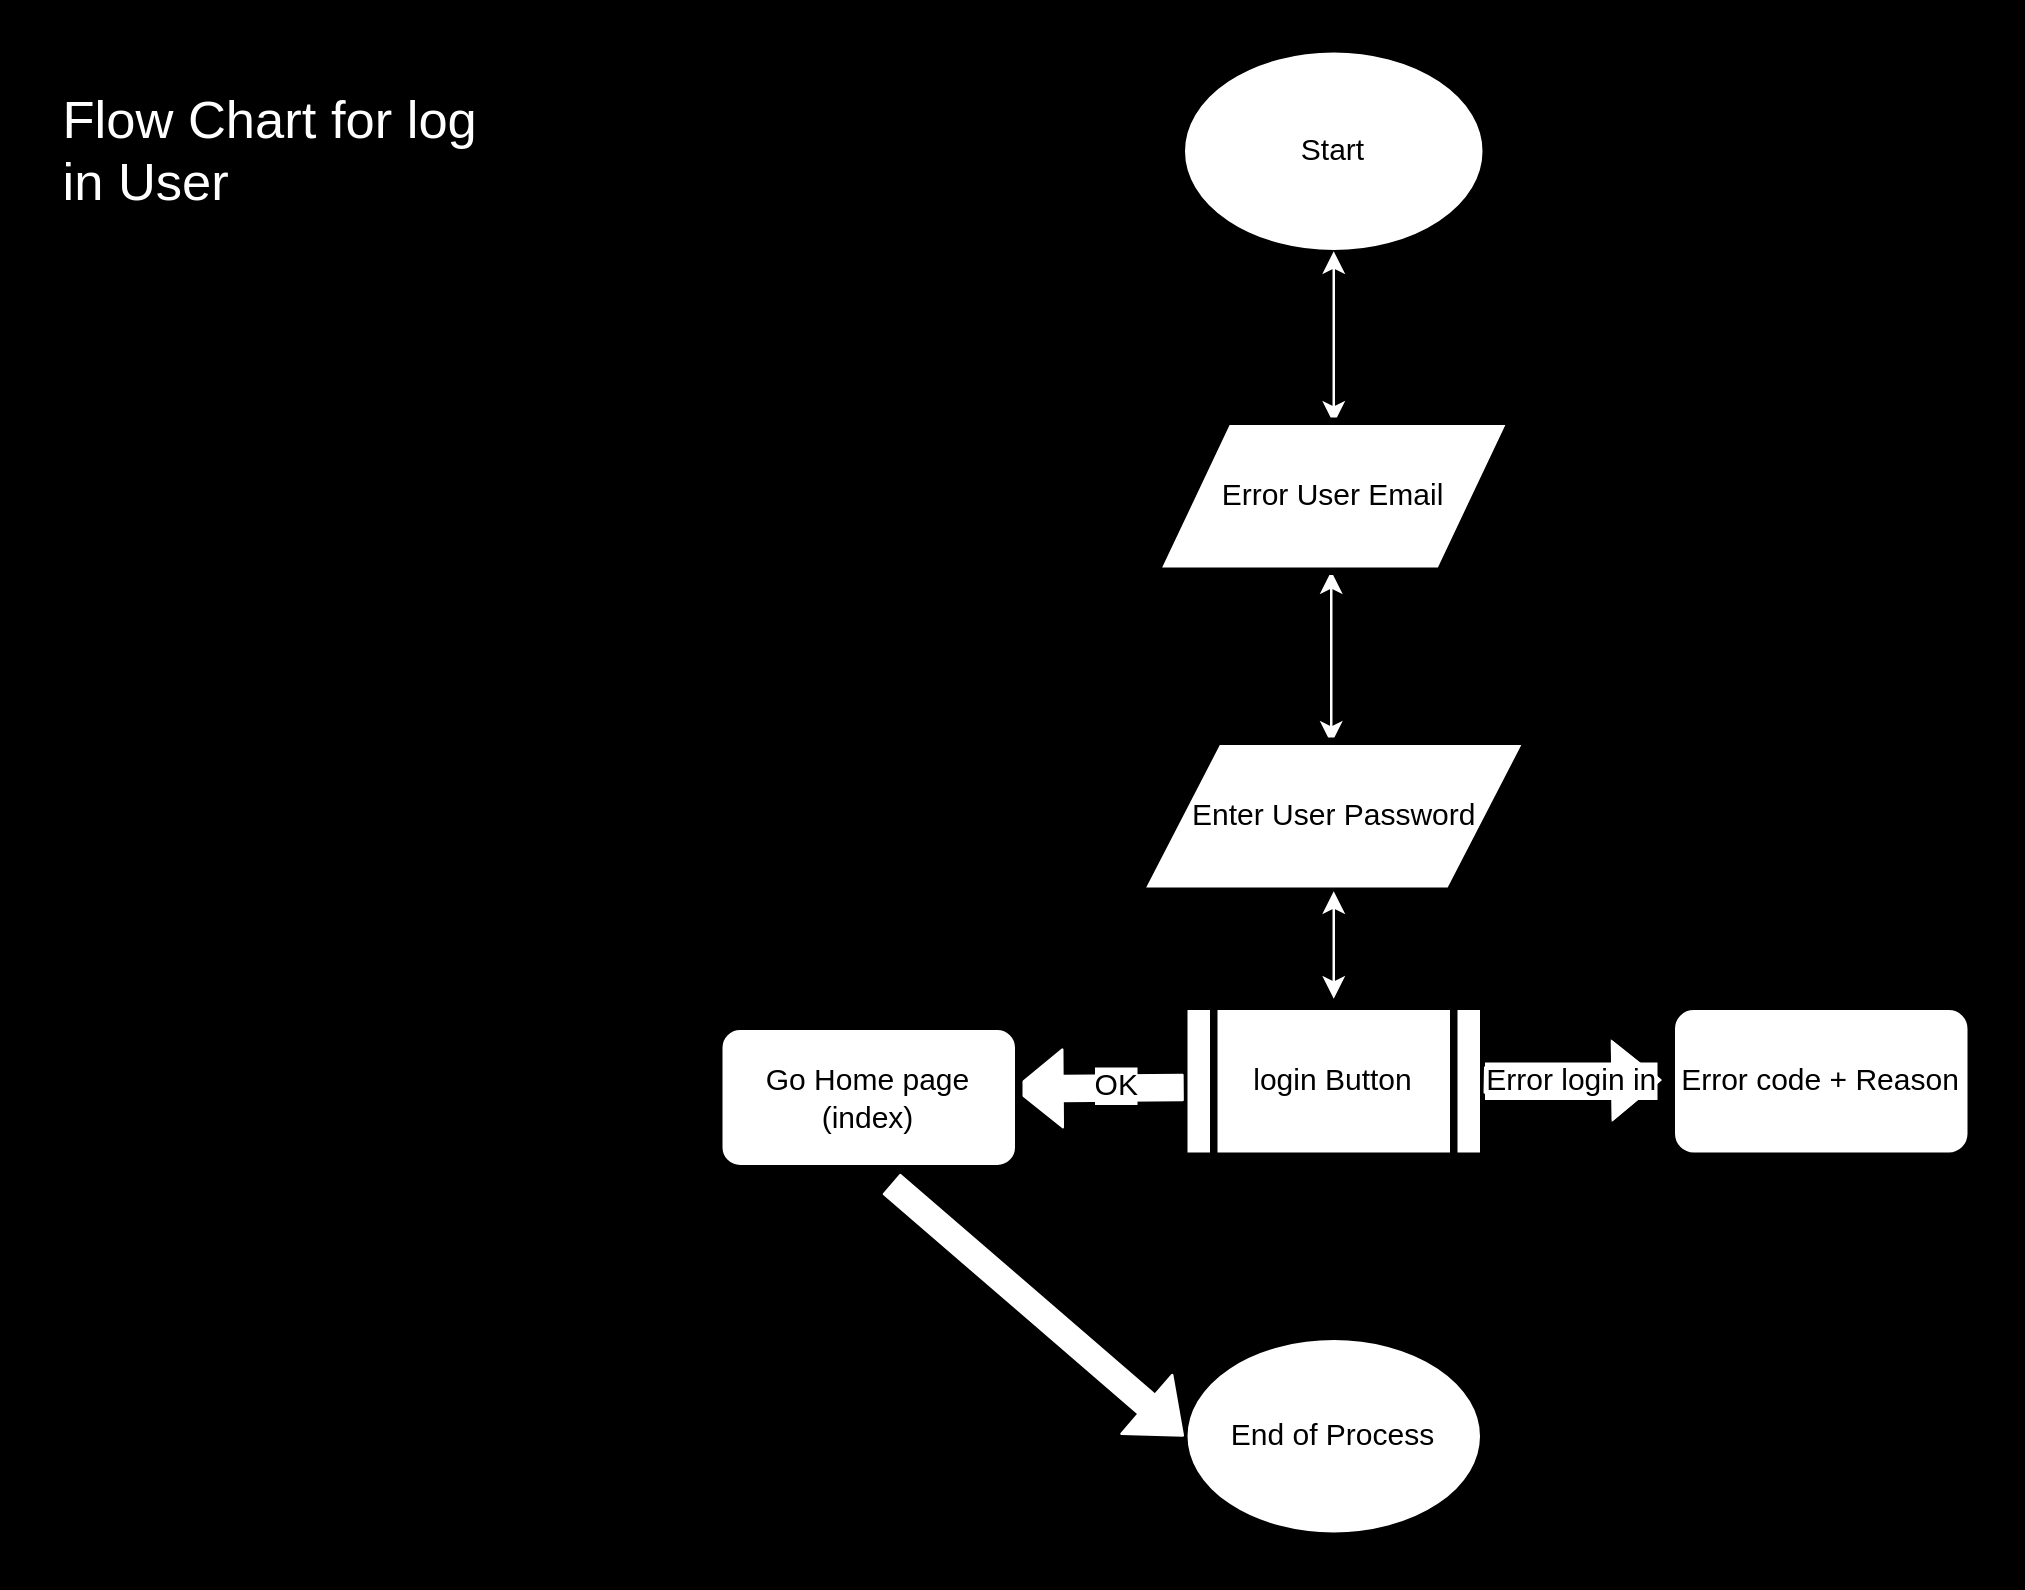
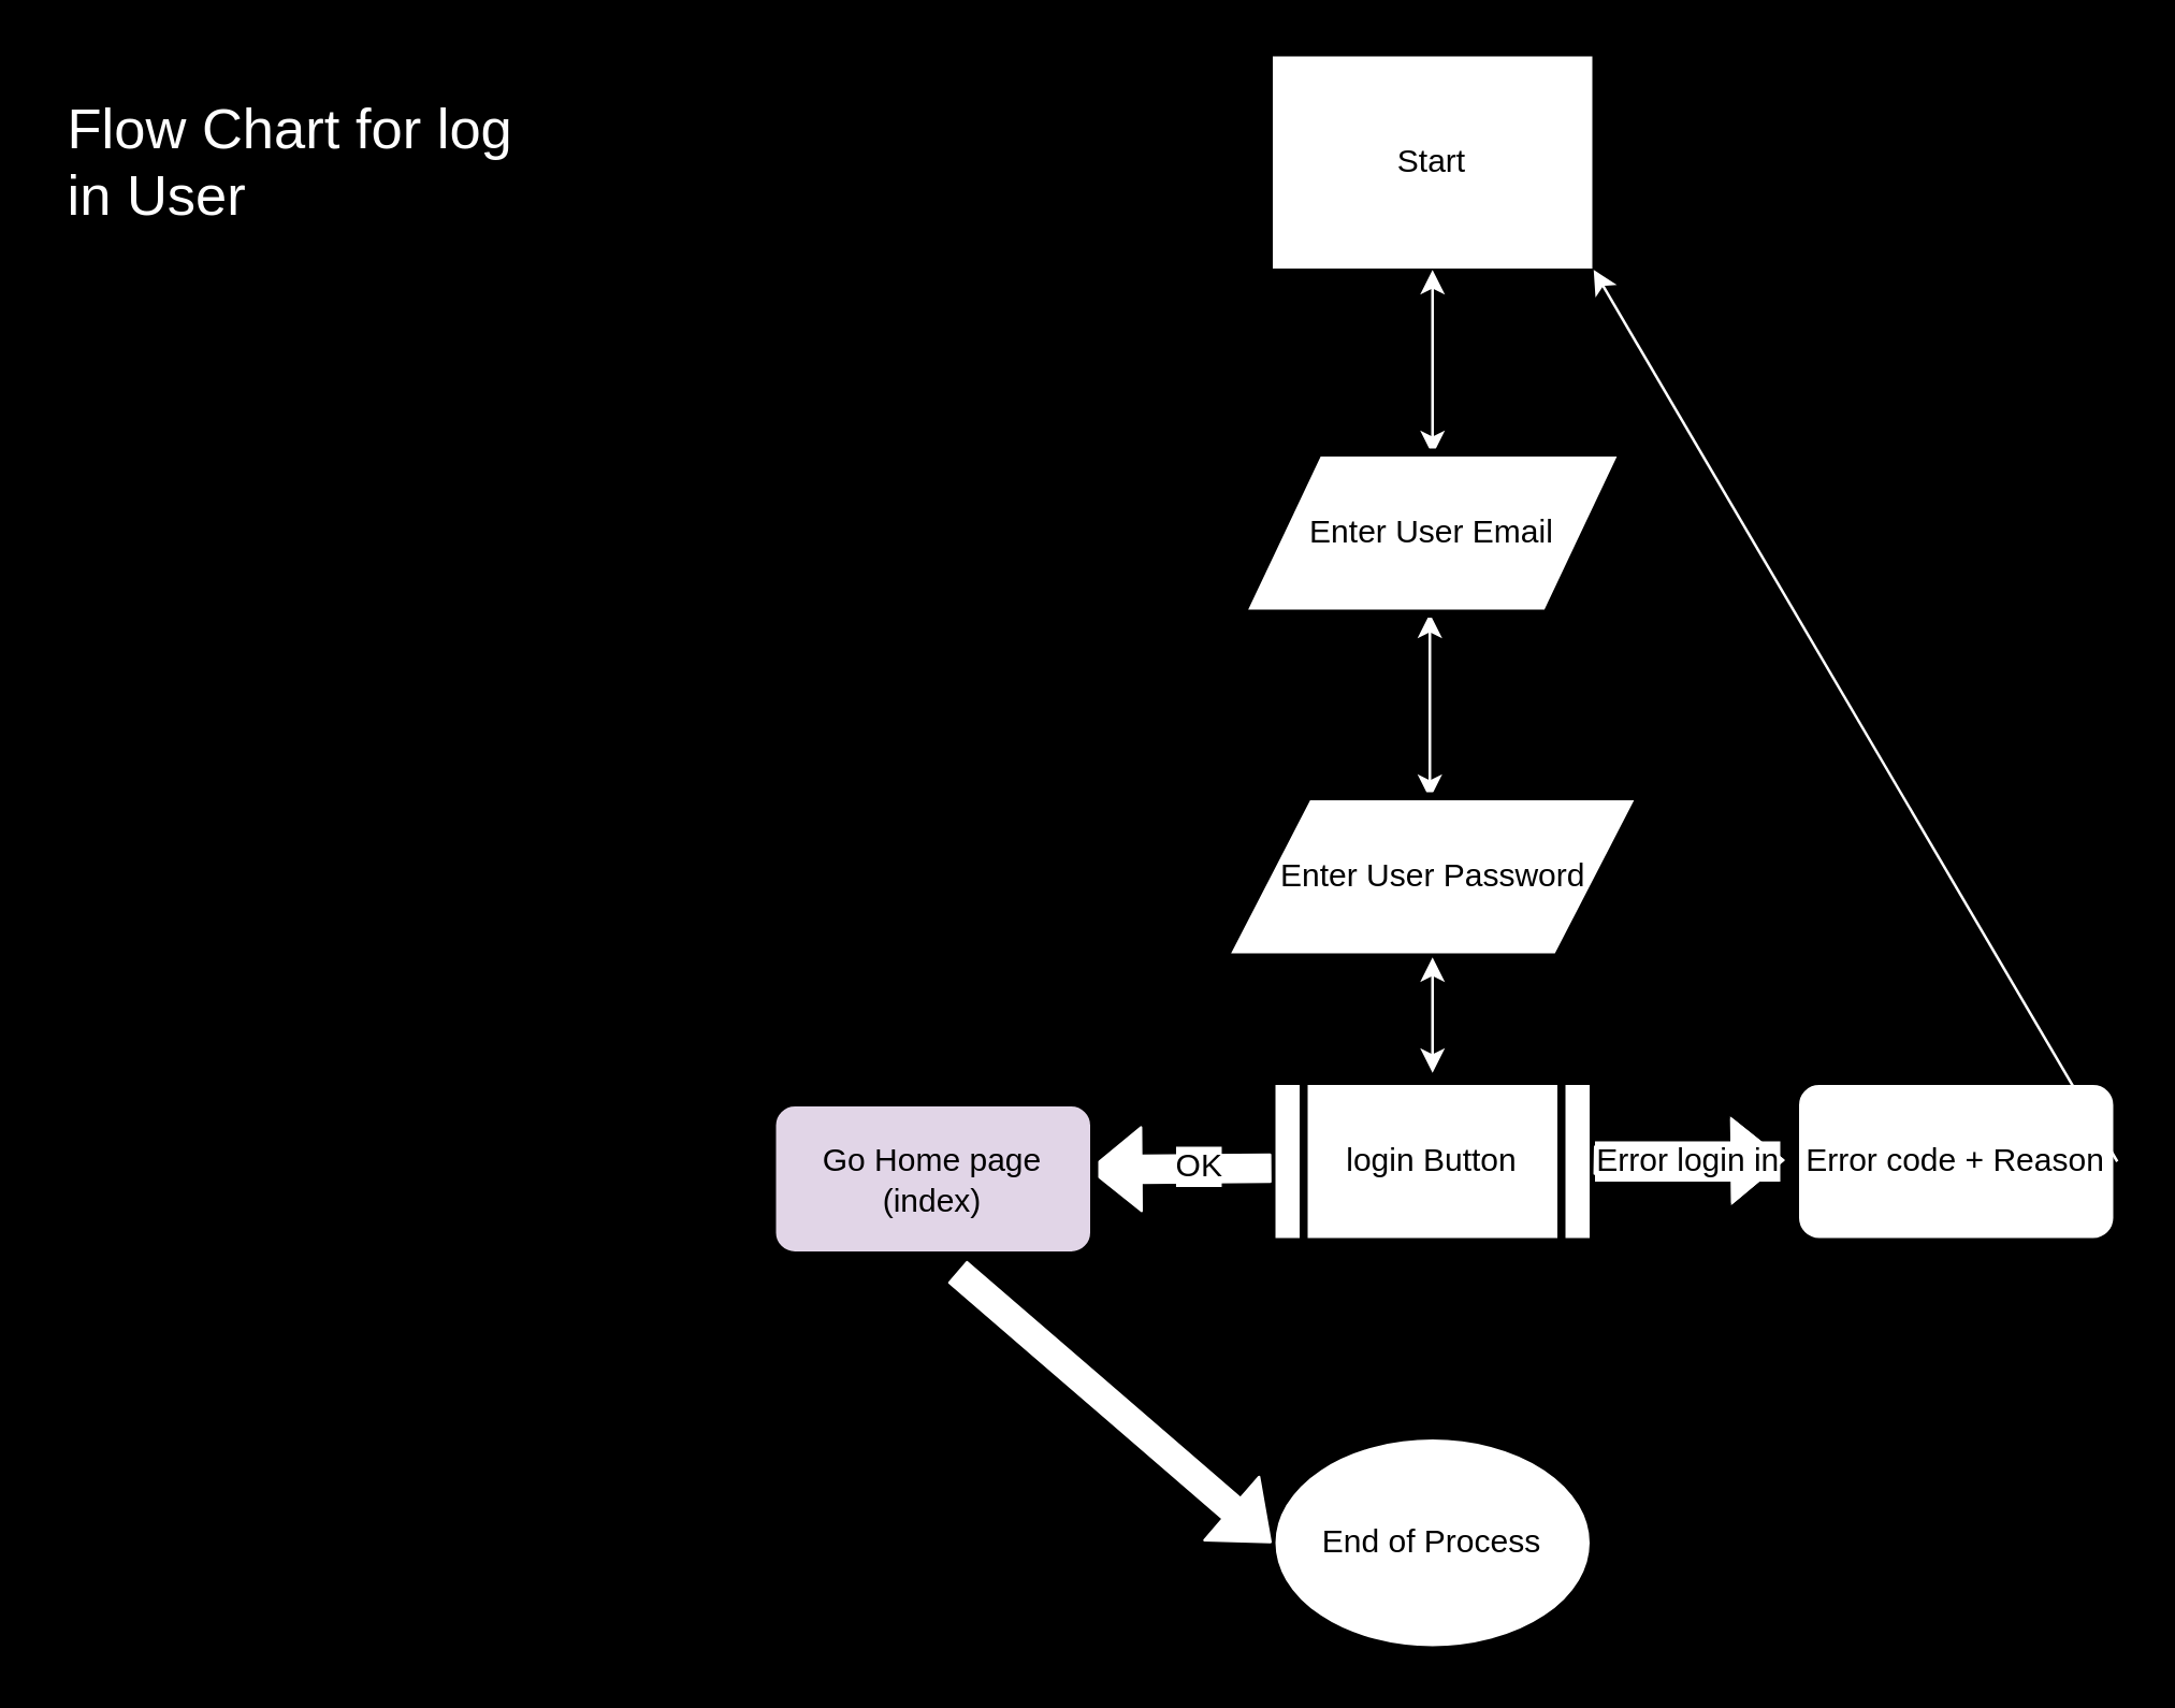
  <mxCell id="0" />
  <mxCell id="1" parent="0" />
- <mxCell id="2" value="Start" style="ellipse;whiteSpace=wrap;html=1;" vertex="1" parent="1"><mxGeometry x="473" y="20" width="120" height="80" as="geometry" /></mxCell>
+ <mxCell id="2" value="Start" style="whiteSpace=wrap;html=1;rounded=0;" vertex="1" parent="1"><mxGeometry x="473" y="20" width="120" height="80" as="geometry" /></mxCell>
  <mxCell id="3" value="" style="endArrow=classic;startArrow=classic;html=1;strokeColor=#FFFFFF;fillColor=#FFFFFF;entryX=0.5;entryY=1;entryDx=0;entryDy=0;exitX=0.5;exitY=0;exitDx=0;exitDy=0;" edge="1" parent="1" target="2"><mxGeometry width="50" height="50" relative="1" as="geometry"><mxPoint x="533" y="169" as="sourcePoint" /><mxPoint x="878" y="200" as="targetPoint" /></mxGeometry></mxCell>
  <mxCell id="4" value="&lt;font color=&quot;#ffffff&quot; style=&quot;font-size: 21px&quot;&gt;&lt;br&gt;Flow Chart for log in User&amp;nbsp;&lt;/font&gt;" style="text;html=1;strokeColor=none;fillColor=none;spacing=5;spacingTop=-20;whiteSpace=wrap;overflow=hidden;rounded=0;strokeWidth=3;" vertex="1" parent="1"><mxGeometry x="20" y="20" width="190" height="62" as="geometry" /></mxCell>
  <mxCell id="5" value="Text" style="text;html=1;align=center;verticalAlign=middle;resizable=0;points=[];;autosize=1;" vertex="1" parent="1"><mxGeometry x="347" y="384" width="32" height="18" as="geometry" /></mxCell>
  <mxCell id="6" value="" style="endArrow=classic;startArrow=classic;html=1;strokeColor=#FFFFFF;fillColor=#FFFFFF;entryX=0.5;entryY=1;entryDx=0;entryDy=0;exitX=0.5;exitY=0;exitDx=0;exitDy=0;" edge="1" parent="1"><mxGeometry width="50" height="50" relative="1" as="geometry"><mxPoint x="532" y="297" as="sourcePoint" /><mxPoint x="532" y="228" as="targetPoint" /></mxGeometry></mxCell>
- <mxCell id="7" value="&lt;span style=&quot;white-space: normal&quot;&gt;Error User Email&lt;/span&gt;" style="shape=parallelogram;perimeter=parallelogramPerimeter;whiteSpace=wrap;html=1;strokeWidth=3;" vertex="1" parent="1"><mxGeometry x="462" y="168" width="142" height="60" as="geometry" /></mxCell>
+ <mxCell id="7" value="&lt;span style=&quot;white-space: normal&quot;&gt;Enter User Email&lt;/span&gt;" style="shape=parallelogram;perimeter=parallelogramPerimeter;whiteSpace=wrap;html=1;strokeWidth=3;" vertex="1" parent="1"><mxGeometry x="462" y="168" width="142" height="60" as="geometry" /></mxCell>
  <mxCell id="8" value="Enter User Password" style="shape=parallelogram;perimeter=parallelogramPerimeter;whiteSpace=wrap;html=1;strokeWidth=3;" vertex="1" parent="1"><mxGeometry x="455.5" y="296" width="155" height="60" as="geometry" /></mxCell>
  <mxCell id="9" value="login Button" style="shape=process;whiteSpace=wrap;html=1;backgroundOutline=1;strokeWidth=3;" vertex="1" parent="1"><mxGeometry x="473" y="402" width="120" height="60" as="geometry" /></mxCell>
  <mxCell id="10" value="" style="endArrow=classic;startArrow=classic;html=1;strokeColor=#FFFFFF;fillColor=#FFFFFF;entryX=0.5;entryY=1;entryDx=0;entryDy=0;" edge="1" parent="1"><mxGeometry width="50" height="50" relative="1" as="geometry"><mxPoint x="533" y="399" as="sourcePoint" /><mxPoint x="533" y="356" as="targetPoint" /></mxGeometry></mxCell>
  <mxCell id="11" value="" style="shape=flexArrow;endArrow=classic;html=1;strokeColor=#FFFFFF;fillColor=#FFFFFF;" edge="1" parent="1"><mxGeometry width="50" height="50" relative="1" as="geometry"><mxPoint x="593" y="431.5" as="sourcePoint" /><mxPoint x="664" y="431.5" as="targetPoint" /><Array as="points"><mxPoint x="620" y="432" /></Array></mxGeometry></mxCell>
  <mxCell id="12" value="Error login in" style="text;html=1;align=center;verticalAlign=middle;resizable=0;points=[];;labelBackgroundColor=#ffffff;" vertex="1" connectable="0" parent="11"><mxGeometry x="0.042" relative="1" as="geometry"><mxPoint x="-2" as="offset" /></mxGeometry></mxCell>
  <mxCell id="13" value="" style="shape=flexArrow;endArrow=classic;html=1;strokeColor=#FFFFFF;fillColor=#FFFFFF;" edge="1" parent="1"><mxGeometry width="50" height="50" relative="1" as="geometry"><mxPoint x="473" y="434.5" as="sourcePoint" /><mxPoint x="405" y="435" as="targetPoint" /></mxGeometry></mxCell>
  <mxCell id="14" value="&lt;span style=&quot;color: rgba(0 , 0 , 0 , 0) ; font-family: monospace ; font-size: 0px ; background-color: rgb(248 , 249 , 250)&quot;&gt;%3CmxGraphModel%3E%3Croot%3E%3CmxCell%20id%3D%220%22%2F%3E%3CmxCell%20id%3D%221%22%20parent%3D%220%22%2F%3E%3CmxCell%20id%3D%222%22%20value%3D%22%22%20style%3D%22endArrow%3Dclassic%3BstartArrow%3Dclassic%3Bhtml%3D1%3BstrokeColor%3D%23FFFFFF%3BfillColor%3D%23FFFFFF%3BentryX%3D0.5%3BentryY%3D1%3BentryDx%3D0%3BentryDy%3D0%3BexitX%3D0.5%3BexitY%3D0%3BexitDx%3D0%3BexitDy%3D0%3B%22%20edge%3D%221%22%20parent%3D%221%22%3E%3CmxGeometry%20width%3D%2250%22%20height%3D%2250%22%20relative%3D%221%22%20as%3D%22geometry%22%3E%3CmxPoint%20x%3D%22118%22%20y%3D%22185%22%20as%3D%22sourcePoint%22%2F%3E%3CmxPoint%20x%3D%22118%22%20y%3D%22116%22%20as%3D%22targetPoint%22%2F%3E%3C%2FmxGeometry%3E%3C%2FmxCell%3E%3C%2Froot%3E%3C%2FmxGraphModel%3E&lt;/span&gt;&lt;span style=&quot;color: rgba(0 , 0 , 0 , 0) ; font-family: monospace ; font-size: 0px ; background-color: rgb(248 , 249 , 250)&quot;&gt;%3CmxGraphModel%3E%3Croot%3E%3CmxCell%20id%3D%220%22%2F%3E%3CmxCell%20id%3D%221%22%20parent%3D%220%22%2F%3E%3CmxCell%20id%3D%222%22%20value%3D%22%22%20style%3D%22endArrow%3Dclassic%3BstartArrow%3Dclassic%3Bhtml%3D1%3BstrokeColor%3D%23FFFFFF%3BfillColor%3D%23FFFFFF%3BentryX%3D0.5%3BentryY%3D1%3BentryDx%3D0%3BentryDy%3D0%3BexitX%3D0.5%3BexitY%3D0%3BexitDx%3D0%3BexitDy%3D0%3B%22%20edge%3D%221%22%20parent%3D%221%22%3E%3CmxGeometry%20width%3D%2250%22%20height%3D%2250%22%20relative%3D%221%22%20as%3D%22geometry%22%3E%3CmxPoint%20x%3D%22118%22%20y%3D%22185%22%20as%3D%22sourcePoint%22%2F%3E%3CmxPoint%20x%3D%22118%22%20y%3D%22116%22%20as%3D%22targetPoint%22%2F%3E%3C%2FmxGeometry%3E%3C%2FmxCell%3E%3C%2Froot%3E%3C%2FmxGraphModel%3E&lt;/span&gt;&lt;span style=&quot;color: rgba(0 , 0 , 0 , 0) ; font-family: monospace ; font-size: 0px ; background-color: rgb(248 , 249 , 250)&quot;&gt;%3CmxGraphModel%3E%3Croot%3E%3CmxCell%20id%3D%220%22%2F%3E%3CmxCell%20id%3D%221%22%20parent%3D%220%22%2F%3E%3CmxCell%20id%3D%222%22%20value%3D%22%22%20style%3D%22endArrow%3Dclassic%3BstartArrow%3Dclassic%3Bhtml%3D1%3BstrokeColor%3D%23FFFFFF%3BfillColor%3D%23FFFFFF%3BentryX%3D0.5%3BentryY%3D1%3BentryDx%3D0%3BentryDy%3D0%3BexitX%3D0.5%3BexitY%3D0%3BexitDx%3D0%3BexitDy%3D0%3B%22%20edge%3D%221%22%20parent%3D%221%22%3E%3CmxGeometry%20width%3D%2250%22%20height%3D%2250%22%20relative%3D%221%22%20as%3D%22geometry%22%3E%3CmxPoint%20x%3D%22118%22%20y%3D%22185%22%20as%3D%22sourcePoint%22%2F%3E%3CmxPoint%20x%3D%22118%22%20y%3D%22116%22%20as%3D%22targetPoint%22%2F%3E%3C%2FmxGeometry%3E%3C%2FmxCell%3E%3C%2F&lt;/span&gt;&lt;span style=&quot;color: rgba(0 , 0 , 0 , 0) ; font-family: monospace ; font-size: 0px ; background-color: rgb(248 , 249 , 250)&quot;&gt;%3CmxGraphModel%3E%3Croot%3E%3CmxCell%20id%3D%220%22%2F%3E%3CmxCell%20id%3D%221%22%20parent%3D%220%22%2F%3E%3CmxCell%20id%3D%222%22%20value%3D%22%22%20style%3D%22endArrow%3Dclassic%3BstartArrow%3Dclassic%3Bhtml%3D1%3BstrokeColor%3D%23FFFFFF%3BfillColor%3D%23FFFFFF%3BentryX%3D0.5%3BentryY%3D1%3BentryDx%3D0%3BentryDy%3D0%3BexitX%3D0.5%3BexitY%3D0%3BexitDx%3D0%3BexitDy%3D0%3B%22%20edge%3D%221%22%20parent%3D%221%22%3E%3CmxGeometry%20width%3D%2250%22%20height%3D%2250%22%20relative%3D%221%22%20as%3D%22geometry%22%3E%3CmxPoint%20x%3D%22118%22%20y%3D%22185%22%20as%3D%22sourcePoint%22%2F%3E%3CmxPoint%20x%3D%22118%22%20y%3D%22116%22%20as%3D%22targetPoint%22%2F%3E%3C%2FmxGeometry%3E%3C%2FmxCell%3E%3C%2Froot%3E%3C%2FmxGraphModel%3ED&lt;/span&gt;" style="text;html=1;align=center;verticalAlign=middle;resizable=0;points=[];;labelBackgroundColor=#ffffff;" vertex="1" connectable="0" parent="13"><mxGeometry x="-0.529" y="2" relative="1" as="geometry"><mxPoint as="offset" /></mxGeometry></mxCell>
  <mxCell id="15" value="OK" style="text;html=1;align=center;verticalAlign=middle;resizable=0;points=[];;labelBackgroundColor=#ffffff;" vertex="1" connectable="0" parent="13"><mxGeometry x="-0.442" y="-2" relative="1" as="geometry"><mxPoint x="-8" y="1" as="offset" /></mxGeometry></mxCell>
  <mxCell id="16" value="Error code + Reason" style="rounded=1;whiteSpace=wrap;html=1;strokeWidth=3;" vertex="1" parent="1"><mxGeometry x="668" y="402" width="120" height="60" as="geometry" /></mxCell>
- <mxCell id="18" value="Go Home page (index)" style="rounded=1;whiteSpace=wrap;html=1;strokeWidth=3;" vertex="1" parent="1"><mxGeometry x="287" y="410" width="120" height="57" as="geometry" /></mxCell>
+ <mxCell id="17" value="" style="endArrow=classic;html=1;strokeColor=#FFFFFF;fillColor=#FFFFFF;entryX=1;entryY=1;entryDx=0;entryDy=0;exitX=1;exitY=0.5;exitDx=0;exitDy=0;" edge="1" parent="1" source="16" target="2"><mxGeometry width="50" height="50" relative="1" as="geometry"><mxPoint x="702" y="397" as="sourcePoint" /><mxPoint x="752" y="347" as="targetPoint" /></mxGeometry></mxCell>
+ <mxCell id="18" value="Go Home page (index)" style="rounded=1;whiteSpace=wrap;html=1;strokeWidth=3;fillColor=#e1d5e7;" vertex="1" parent="1"><mxGeometry x="287" y="410" width="120" height="57" as="geometry" /></mxCell>
  <mxCell id="19" value="End of Process" style="ellipse;whiteSpace=wrap;html=1;strokeWidth=3;" vertex="1" parent="1"><mxGeometry x="473" y="534" width="120" height="80" as="geometry" /></mxCell>
  <mxCell id="20" value="" style="shape=flexArrow;endArrow=classic;html=1;strokeColor=#FFFFFF;fillColor=#FFFFFF;entryX=0;entryY=0.5;entryDx=0;entryDy=0;" edge="1" parent="1" target="19"><mxGeometry width="50" height="50" relative="1" as="geometry"><mxPoint x="356" y="473" as="sourcePoint" /><mxPoint x="480.5" y="564" as="targetPoint" /></mxGeometry></mxCell>
